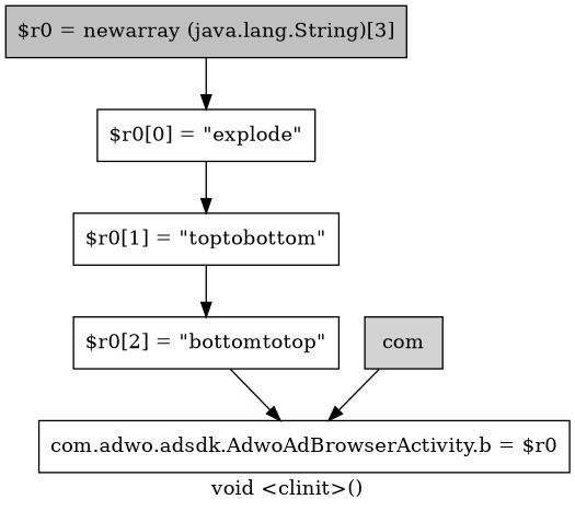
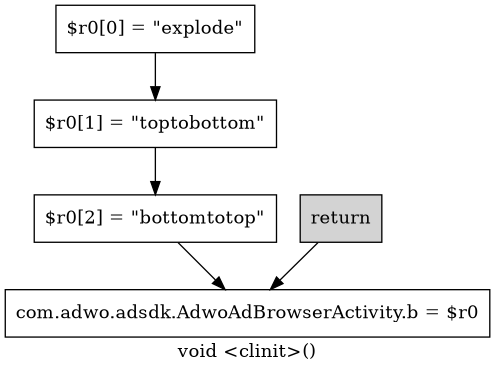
  digraph {
    label="void <clinit>()"
    node [shape=box]
-   n1 [fillcolor=gray label="$r0 = newarray (java.lang.String)[3]" style=filled]
    n2 [label="$r0[0] = \"explode\""]
    n3 [label="$r0[1] = \"toptobottom\""]
    n4 [label="$r0[2] = \"bottomtotop\""]
    n5 [label="com.adwo.adsdk.AdwoAdBrowserActivity.b = $r0"]
-   n6 [fillcolor=lightgray label=com style=filled]
-   n1 -> n2
+   n6 [fillcolor=lightgray label=return style=filled]
    n2 -> n3
    n3 -> n4
    n4 -> n5
    n6 -> n5
  }
